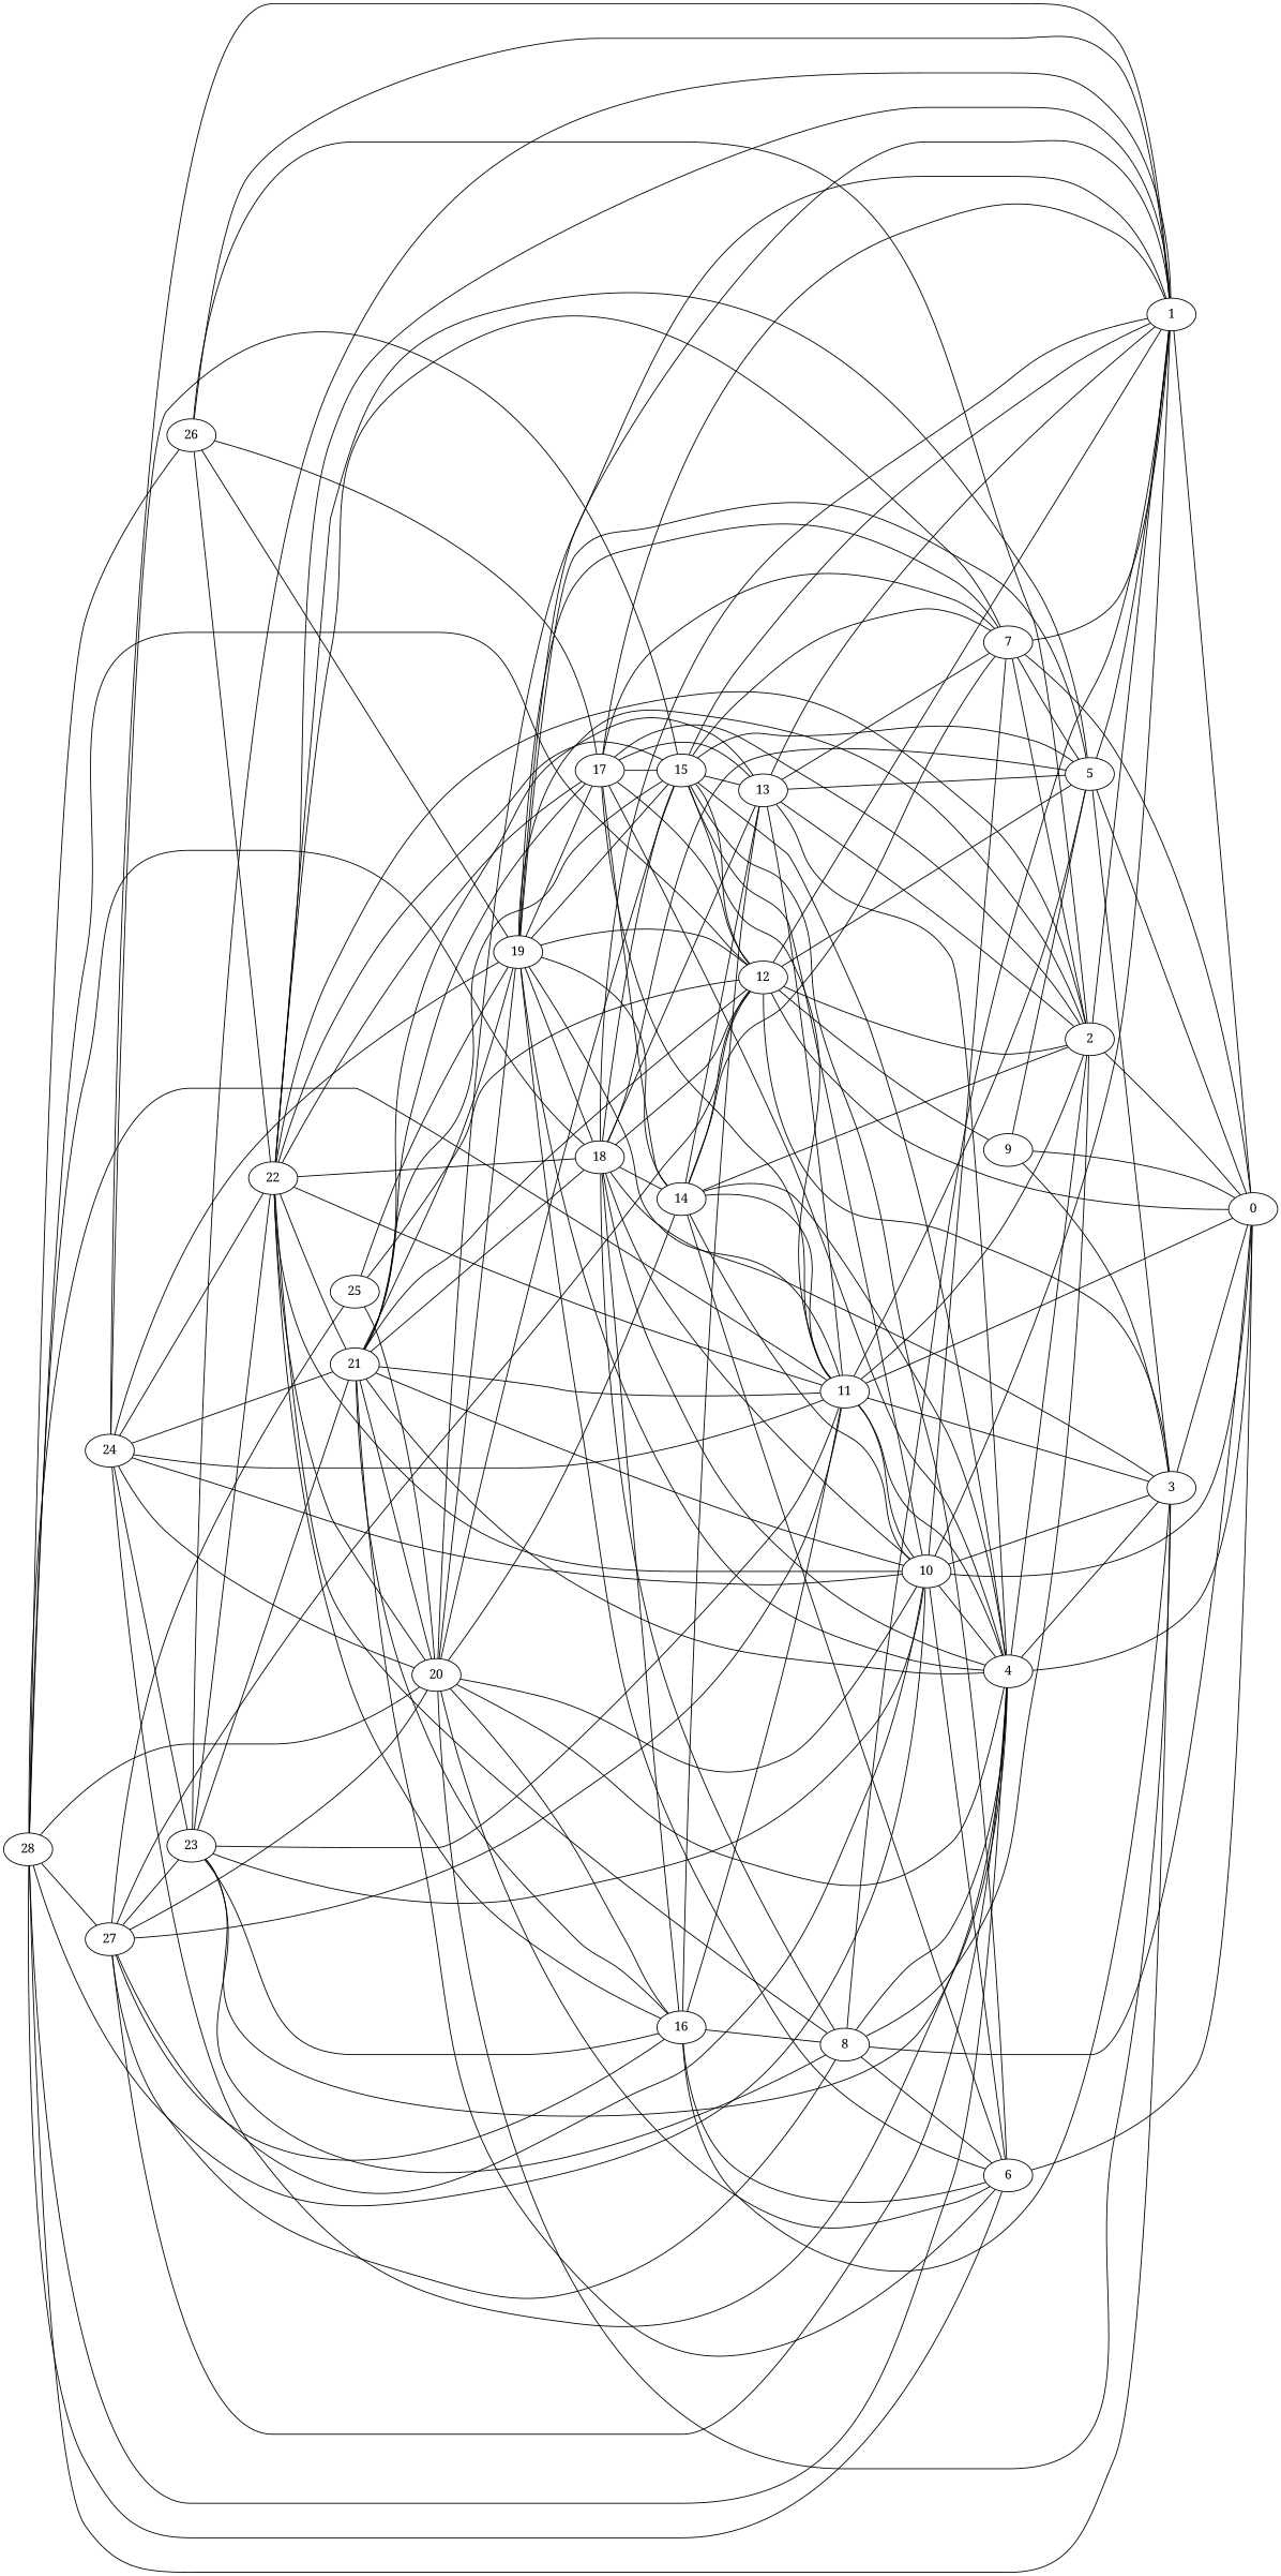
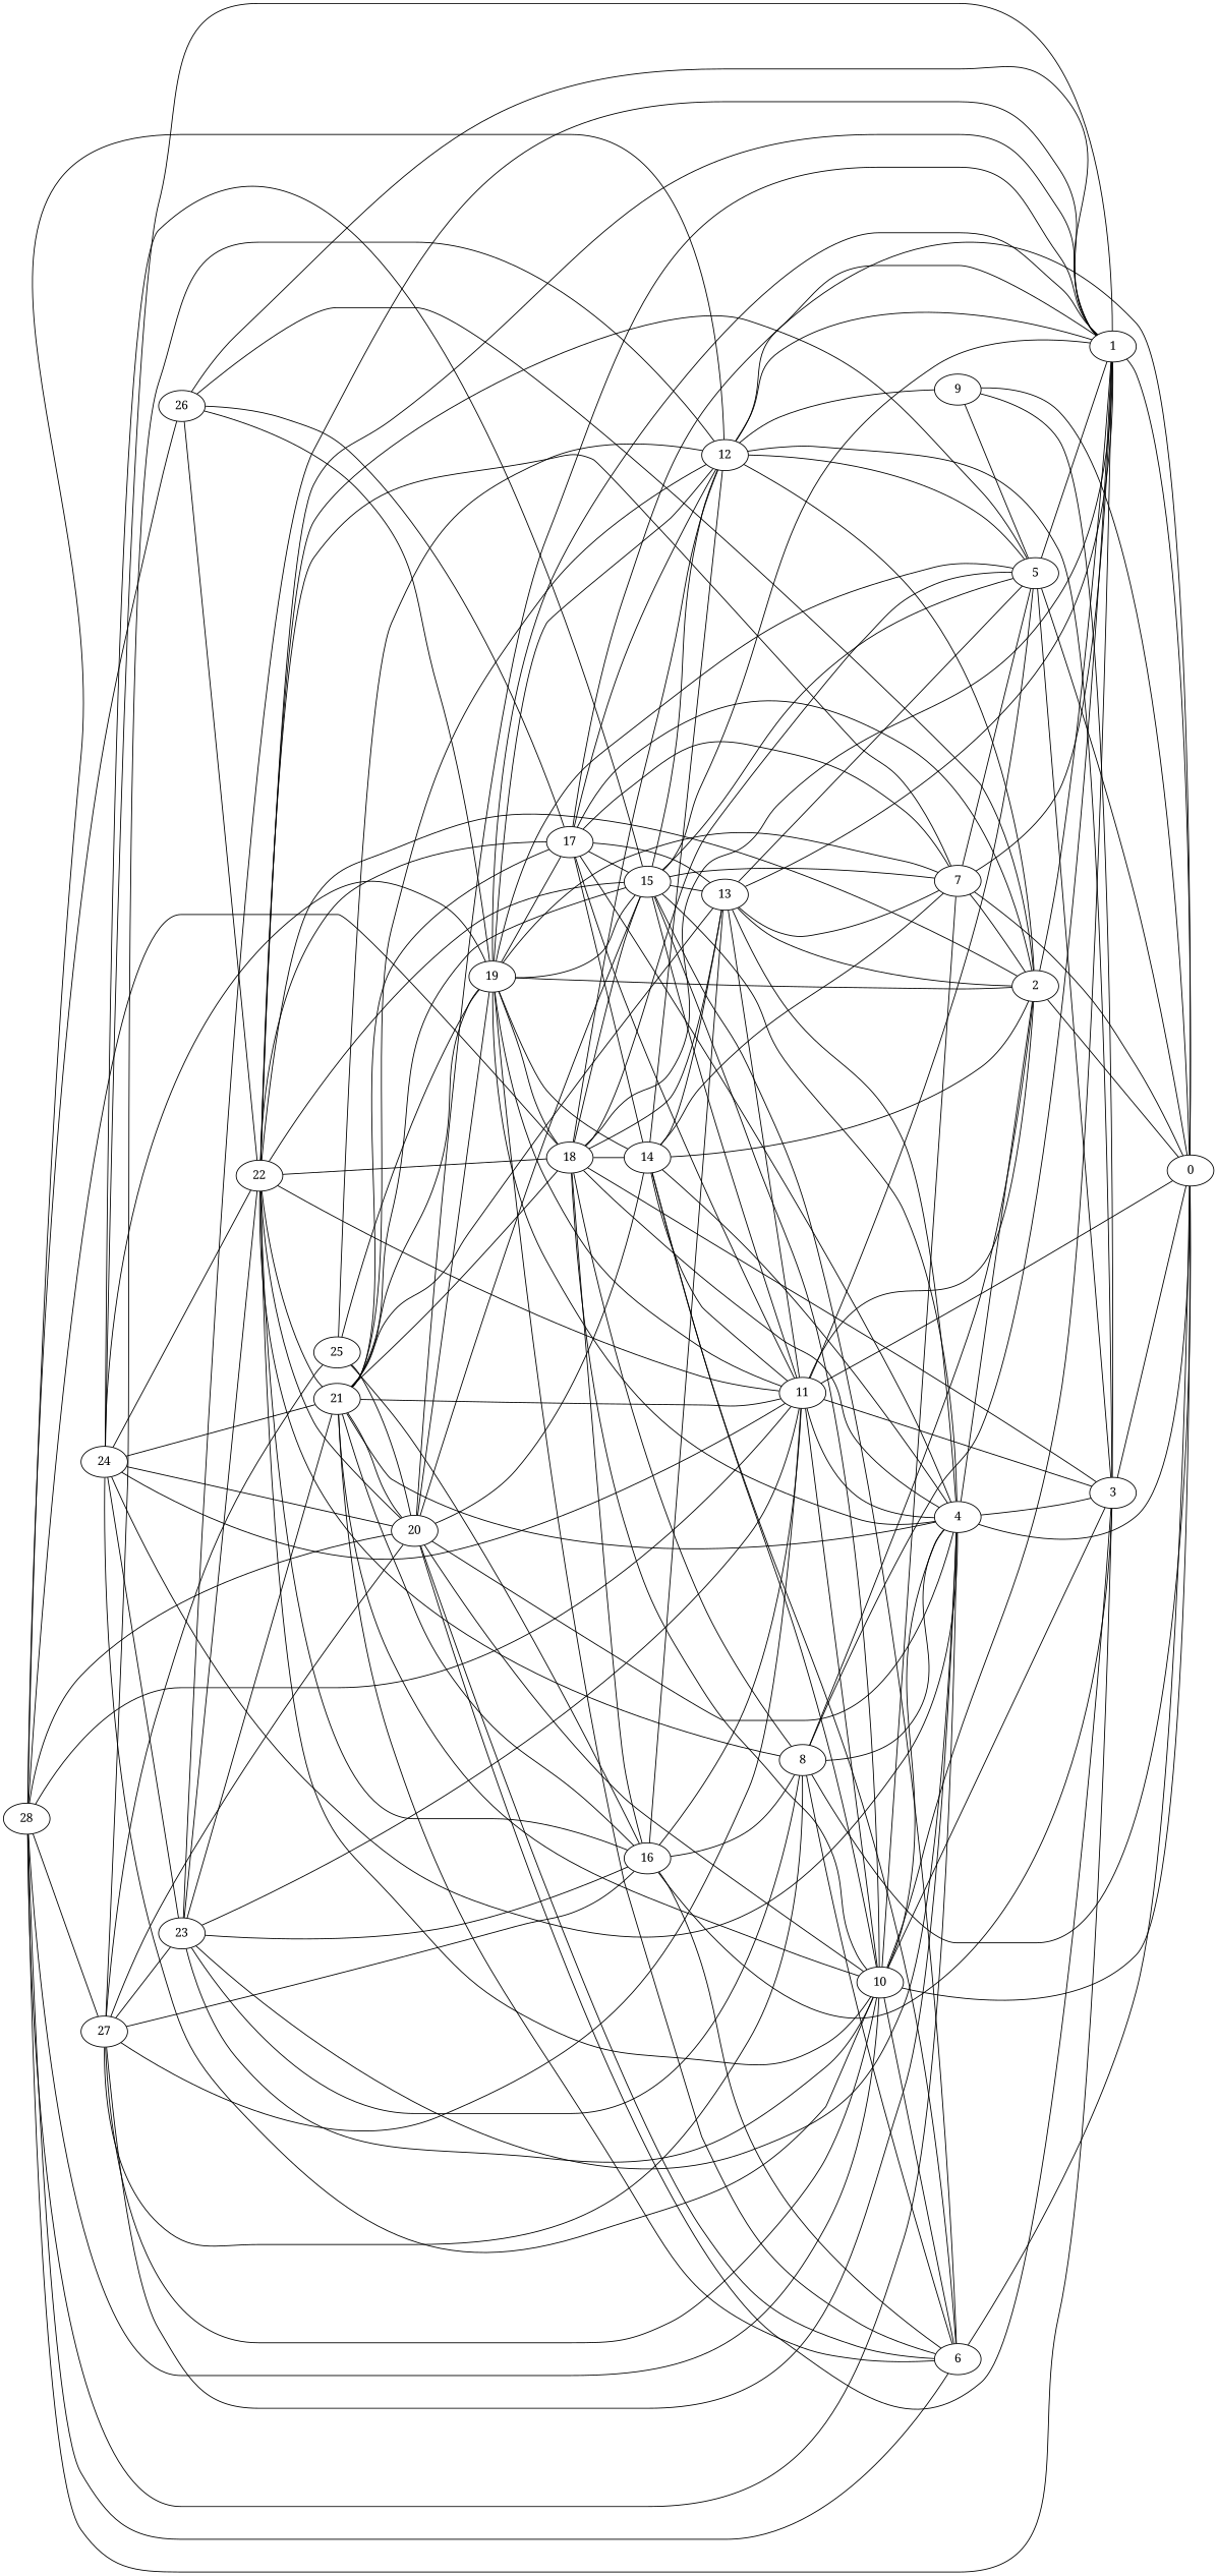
  graph {
    fontname="Noto Serif"
    rankdir=LR
    node [fontname="Noto Serif"]
    edge [fontname="Noto Serif"]
    1
    0
    2
    3
    4
    5
    6
    7
    8
    9
    10
    11
    12
    13
    14
    15
    16
    17
    18
    19
    20
    21
    22
    23
    24
    25
    26
    27
    28
    1 -- 0
    2 -- 1
    2 -- 0
    3 -- 0
    4 -- 0
    4 -- 2
    4 -- 3
    5 -- 1
    5 -- 0
    5 -- 3
    6 -- 0
    7 -- 1
    7 -- 0
    7 -- 2
    7 -- 5
    8 -- 1
    8 -- 0
    8 -- 2
    8 -- 4
    8 -- 6
    9 -- 0
    9 -- 3
    9 -- 5
    10 -- 1
    10 -- 0
    10 -- 3
    10 -- 4
    10 -- 6
    10 -- 7
    11 -- 0
    11 -- 2
    11 -- 3
    11 -- 4
    11 -- 5
    11 -- 10
    12 -- 1
    12 -- 0
    12 -- 2
    12 -- 3
    12 -- 5
    12 -- 9
    13 -- 1
    13 -- 2
    13 -- 4
    13 -- 5
    13 -- 7
    13 -- 11
    14 -- 2
    14 -- 4
    14 -- 6
    14 -- 7
    14 -- 10
    14 -- 11
    14 -- 12
    14 -- 13
    15 -- 1
    15 -- 4
    15 -- 5
    15 -- 6
    15 -- 7
    15 -- 10
    15 -- 11
    15 -- 12
    15 -- 13
    16 -- 3
    16 -- 6
    16 -- 8
    16 -- 11
    16 -- 13
    17 -- 1
    17 -- 2
    17 -- 4
    17 -- 7
    17 -- 11
    17 -- 12
    17 -- 13
    17 -- 14
    17 -- 15
    18 -- 1
    18 -- 3
    18 -- 4
    18 -- 5
    18 -- 8
    18 -- 10
    18 -- 12
    18 -- 13
    18 -- 14
    18 -- 15
    18 -- 16
    19 -- 1
    19 -- 2
    19 -- 4
    19 -- 5
    19 -- 6
    19 -- 7
    19 -- 11
    19 -- 12
    19 -- 14
    19 -- 15
    19 -- 17
    19 -- 18
    20 -- 1
    20 -- 3
    20 -- 4
    20 -- 6
    20 -- 10
    20 -- 14
    20 -- 15
-   20 -- 16
+   25 -- 16
    20 -- 19
    21 -- 4
    21 -- 6
    21 -- 10
    21 -- 11
    21 -- 12
    21 -- 13
    21 -- 15
    21 -- 16
    21 -- 17
    21 -- 18
    21 -- 19
    21 -- 20
    22 -- 1
    22 -- 2
    22 -- 5
    22 -- 7
    22 -- 8
    22 -- 10
    22 -- 11
    22 -- 15
    22 -- 16
    22 -- 17
    22 -- 18
    22 -- 20
    22 -- 21
    23 -- 1
    23 -- 4
    23 -- 8
    23 -- 10
    23 -- 11
    23 -- 16
    23 -- 21
    23 -- 22
    24 -- 1
    24 -- 4
    24 -- 10
    24 -- 11
    24 -- 15
    24 -- 19
    24 -- 20
    24 -- 21
    24 -- 22
    24 -- 23
    25 -- 12
    25 -- 19
    25 -- 20
    26 -- 1
    26 -- 2
    26 -- 17
    26 -- 19
    26 -- 22
    27 -- 4
    27 -- 8
    27 -- 10
    27 -- 11
    27 -- 12
    27 -- 16
    27 -- 20
    27 -- 23
    27 -- 25
    28 -- 3
    28 -- 4
    28 -- 6
    28 -- 10
    28 -- 11
    28 -- 12
    28 -- 18
    28 -- 20
    28 -- 26
    28 -- 27
  }
